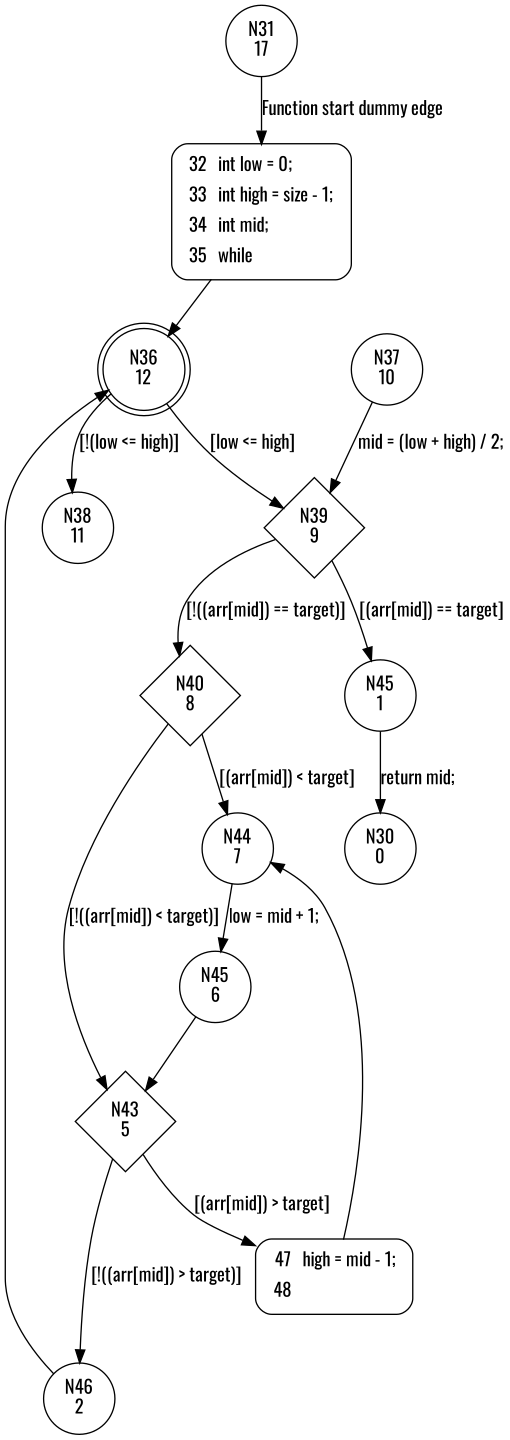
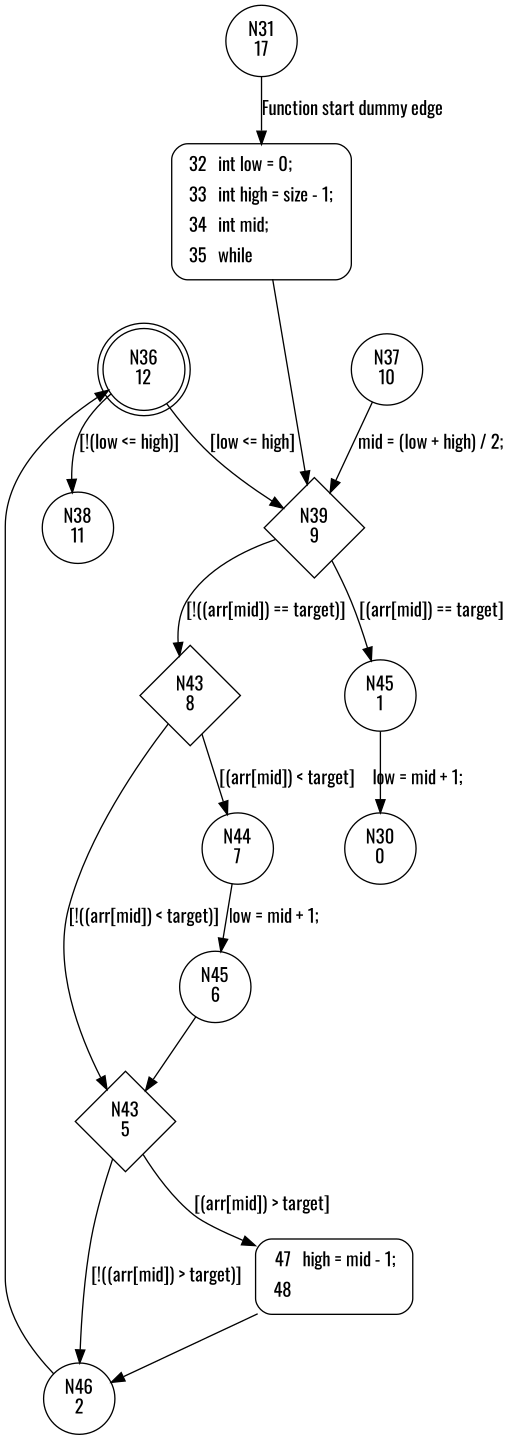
  digraph {
    fontname=Oswald
    node [fontname=Oswald shape=circle]
    edge [fontname=Oswald]
    n1 [label="N31\n17"]
    n2 [fillcolor=white label=<<table border="0" cellborder="0" cellpadding="3" bgcolor="white"><tr><td align="right">32</td><td align="left">int low = 0;</td></tr><tr><td align="right">33</td><td align="left">int high = size - 1;</td></tr><tr><td align="right">34</td><td align="left">int mid;</td></tr><tr><td align="right">35</td><td align="left">while</td></tr></table>> penwidth=1 shape=Mrecord style="filled,bold"]
    n3 [label="N36\n12" shape=doublecircle]
    n4 [label="N38\n11"]
    n5 [label="N39\n9" shape=diamond]
    n6 [label="N37\n10"]
    n7 [label="N45\n1"]
-   n8 [label="N40\n8" shape=diamond]
+   n8 [label="N43\n8" shape=diamond]
    n9 [label="N30\n0"]
    n10 [label="N44\n7"]
    n11 [label="N43\n5" shape=diamond]
    n12 [label="N45\n6"]
    n13 [fillcolor=white label=<<table border="0" cellborder="0" cellpadding="3" bgcolor="white"><tr><td align="right">47</td><td align="left">high = mid - 1;</td></tr><tr><td align="right">48</td><td align="left"></td></tr></table>> penwidth=1 shape=Mrecord style="filled,bold"]
    n14 [label="N46\n2"]
    n1 -> n2 [label="Function start dummy edge"]
-   n2 -> n3
+   n2 -> n5
    n3 -> n4 [label="[!(low <= high)]"]
    n3 -> n5 [label="[low <= high]"]
    n5 -> n7 [label="[(arr[mid]) == target]"]
    n5 -> n8 [label="[!((arr[mid]) == target)]"]
    n6 -> n5 [label="mid = (low + high) / 2;"]
-   n7 -> n9 [label="return mid;"]
+   n7 -> n9 [label="low = mid + 1;"]
    n8 -> n10 [label="[(arr[mid]) < target]"]
    n8 -> n11 [label="[!((arr[mid]) < target)]"]
    n10 -> n12 [label="low = mid + 1;"]
    n11 -> n13 [label="[(arr[mid]) > target]"]
    n11 -> n14 [label="[!((arr[mid]) > target)]"]
    n12 -> n11
-   n13 -> n10
+   n13 -> n14
    n14 -> n3
  }
